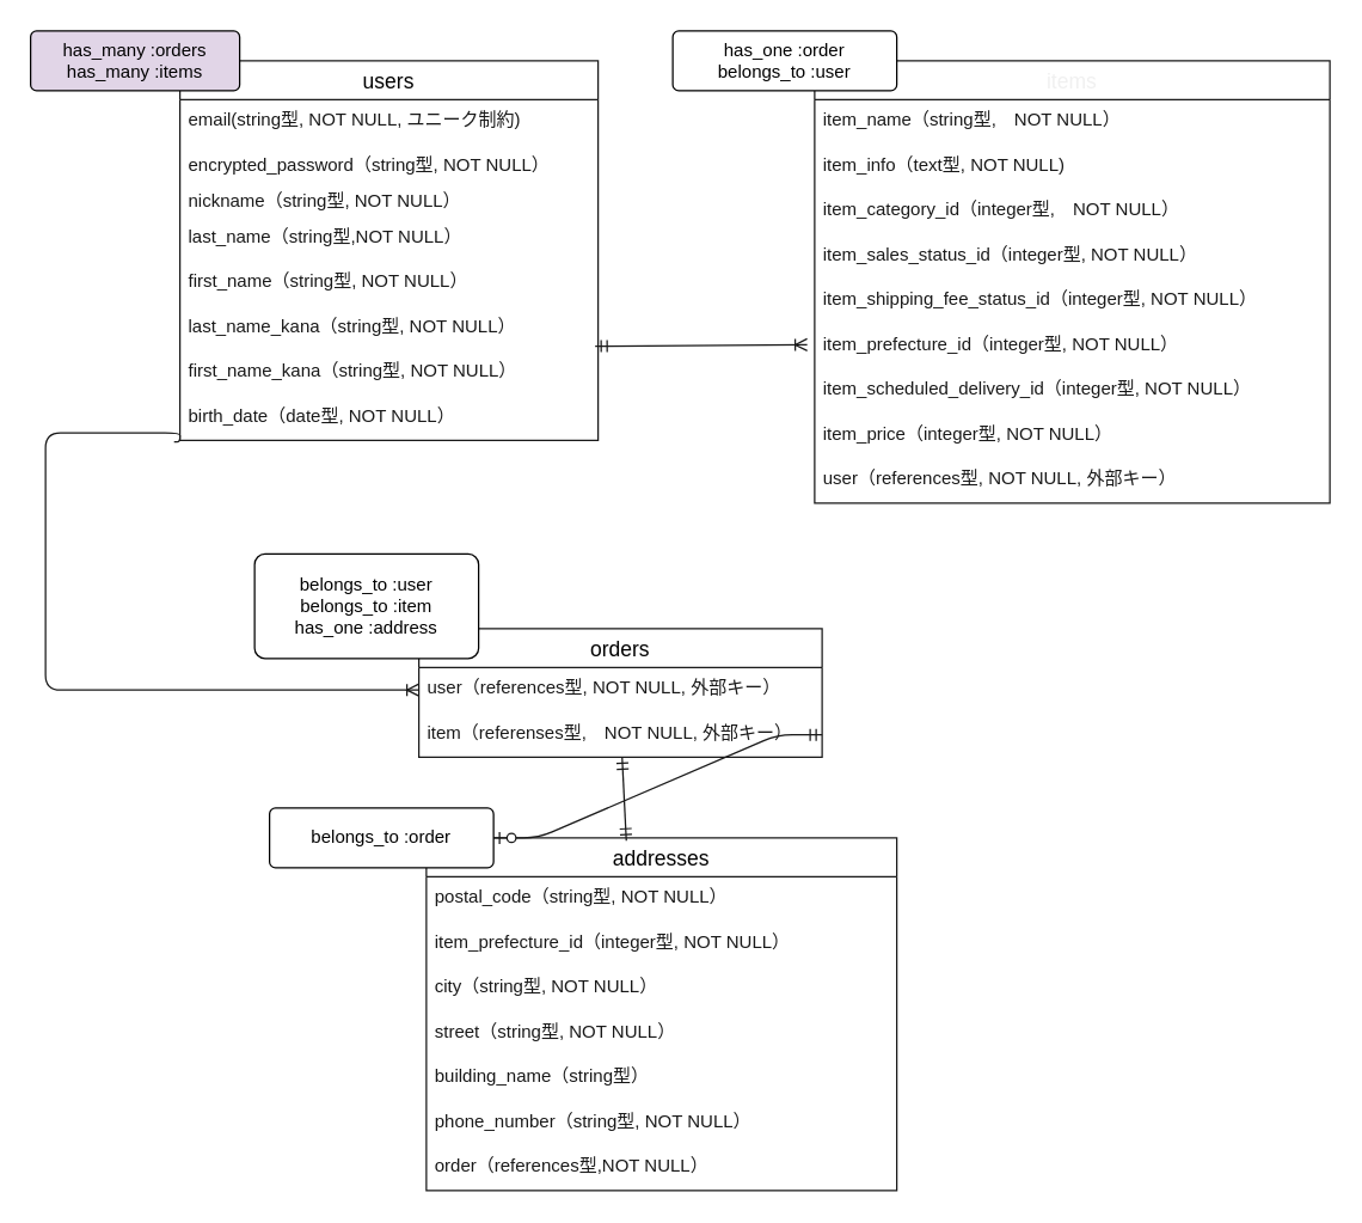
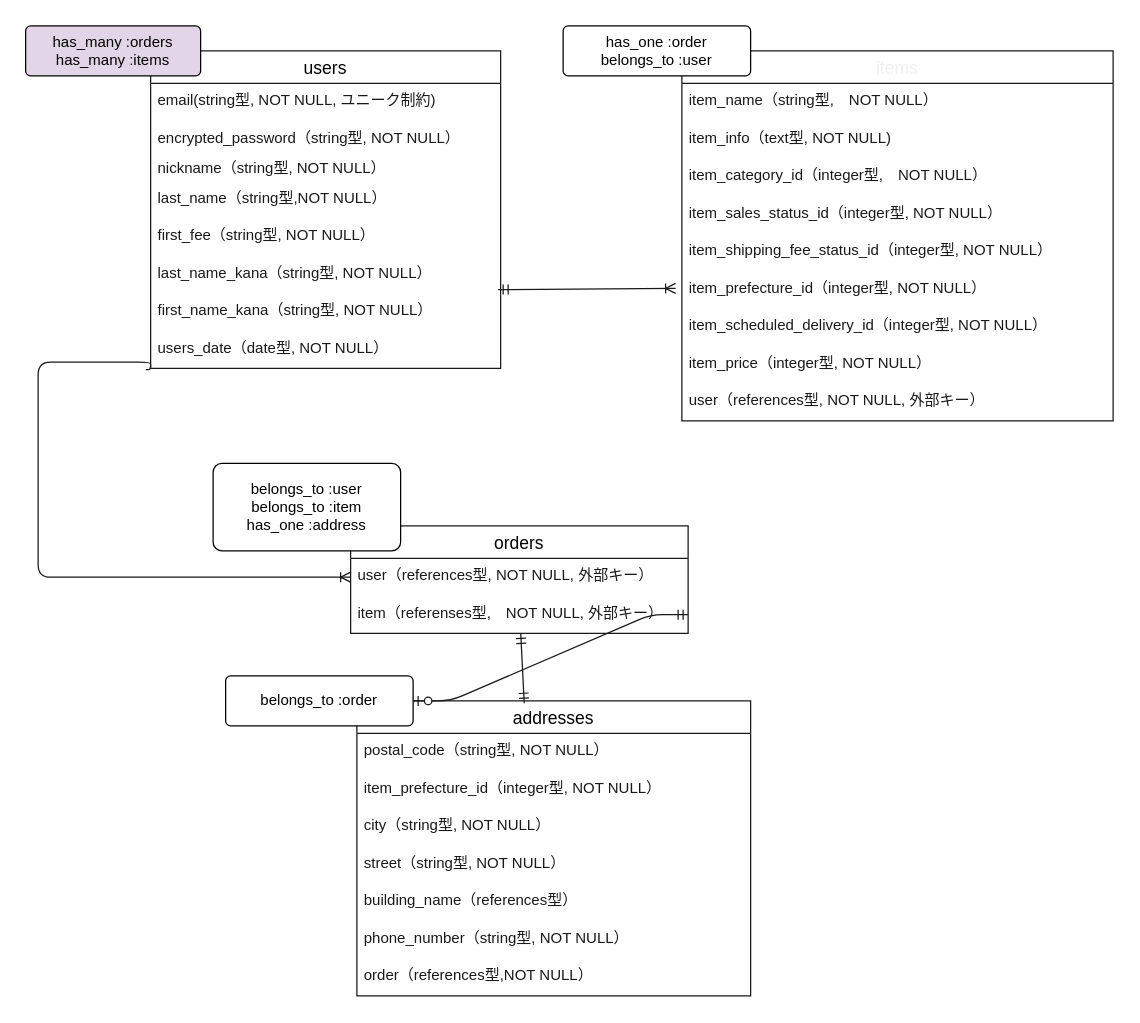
  <mxCell id="0" />
  <mxCell id="1" parent="0" />
  <mxCell id="2" value="users" style="swimlane;fontStyle=0;childLayout=stackLayout;horizontal=1;startSize=26;horizontalStack=0;resizeParent=1;resizeParentMax=0;resizeLast=0;collapsible=1;marginBottom=0;align=center;fontSize=14;strokeColor=#191919;" parent="1" vertex="1"><mxGeometry x="120" y="40" width="280" height="254" as="geometry" /></mxCell>
  <mxCell id="3" value="email(string型, NOT NULL, ユニーク制約)" style="text;strokeColor=none;fillColor=none;spacingLeft=4;spacingRight=4;overflow=hidden;rotatable=0;points=[[0,0.5],[1,0.5]];portConstraint=eastwest;fontSize=12;fontColor=#191919;" parent="2" vertex="1"><mxGeometry y="26" width="280" height="30" as="geometry" /></mxCell>
  <mxCell id="4" value="encrypted_password（string型, NOT NULL）" style="text;strokeColor=none;fillColor=none;spacingLeft=4;spacingRight=4;overflow=hidden;rotatable=0;points=[[0,0.5],[1,0.5]];portConstraint=eastwest;fontSize=12;fontColor=#191919;" parent="2" vertex="1"><mxGeometry y="56" width="280" height="24" as="geometry" /></mxCell>
  <mxCell id="5" value="nickname（string型, NOT NULL）" style="text;strokeColor=none;fillColor=none;spacingLeft=4;spacingRight=4;overflow=hidden;rotatable=0;points=[[0,0.5],[1,0.5]];portConstraint=eastwest;fontSize=12;fontColor=#191919;" parent="2" vertex="1"><mxGeometry y="80" width="280" height="24" as="geometry" /></mxCell>
  <mxCell id="6" value="last_name（string型,NOT NULL）" style="text;strokeColor=none;fillColor=none;spacingLeft=4;spacingRight=4;overflow=hidden;rotatable=0;points=[[0,0.5],[1,0.5]];portConstraint=eastwest;fontSize=12;fontColor=#191919;" parent="2" vertex="1"><mxGeometry y="104" width="280" height="30" as="geometry" /></mxCell>
- <mxCell id="7" value="first_name（string型, NOT NULL）" style="text;strokeColor=none;fillColor=none;spacingLeft=4;spacingRight=4;overflow=hidden;rotatable=0;points=[[0,0.5],[1,0.5]];portConstraint=eastwest;fontSize=12;fontColor=#191919;" parent="2" vertex="1"><mxGeometry y="134" width="280" height="30" as="geometry" /></mxCell>
+ <mxCell id="7" value="first_fee（string型, NOT NULL）" style="text;strokeColor=none;fillColor=none;spacingLeft=4;spacingRight=4;overflow=hidden;rotatable=0;points=[[0,0.5],[1,0.5]];portConstraint=eastwest;fontSize=12;fontColor=#191919;" parent="2" vertex="1"><mxGeometry y="134" width="280" height="30" as="geometry" /></mxCell>
  <mxCell id="8" value="last_name_kana（string型, NOT NULL）" style="text;strokeColor=none;fillColor=none;spacingLeft=4;spacingRight=4;overflow=hidden;rotatable=0;points=[[0,0.5],[1,0.5]];portConstraint=eastwest;fontSize=12;fontColor=#191919;" parent="2" vertex="1"><mxGeometry y="164" width="280" height="30" as="geometry" /></mxCell>
  <mxCell id="9" value="first_name_kana（string型, NOT NULL）" style="text;strokeColor=none;fillColor=none;spacingLeft=4;spacingRight=4;overflow=hidden;rotatable=0;points=[[0,0.5],[1,0.5]];portConstraint=eastwest;fontSize=12;fillStyle=dashed;fontColor=#191919;" parent="2" vertex="1"><mxGeometry y="194" width="280" height="30" as="geometry" /></mxCell>
- <mxCell id="10" value="birth_date（date型, NOT NULL）" style="text;strokeColor=none;fillColor=none;spacingLeft=4;spacingRight=4;overflow=hidden;rotatable=0;points=[[0,0.5],[1,0.5]];portConstraint=eastwest;fontSize=12;labelBorderColor=none;fillStyle=dashed;fontColor=#191919;" parent="2" vertex="1"><mxGeometry y="224" width="280" height="30" as="geometry" /></mxCell>
+ <mxCell id="10" value="users_date（date型, NOT NULL）" style="text;strokeColor=none;fillColor=none;spacingLeft=4;spacingRight=4;overflow=hidden;rotatable=0;points=[[0,0.5],[1,0.5]];portConstraint=eastwest;fontSize=12;labelBorderColor=none;fillStyle=dashed;fontColor=#191919;" parent="2" vertex="1"><mxGeometry y="224" width="280" height="30" as="geometry" /></mxCell>
  <mxCell id="11" value="items" style="swimlane;fontStyle=0;childLayout=stackLayout;horizontal=1;startSize=26;horizontalStack=0;resizeParent=1;resizeParentMax=0;resizeLast=0;collapsible=1;marginBottom=0;align=center;fontSize=14;fontColor=#F0F0F0;strokeColor=#191919;" parent="1" vertex="1"><mxGeometry x="545" y="40" width="345" height="296" as="geometry" /></mxCell>
  <mxCell id="12" value="item_name（string型,　NOT NULL）" style="text;strokeColor=none;fillColor=none;spacingLeft=4;spacingRight=4;overflow=hidden;rotatable=0;points=[[0,0.5],[1,0.5]];portConstraint=eastwest;fontSize=12;fontColor=#191919;" parent="11" vertex="1"><mxGeometry y="26" width="345" height="30" as="geometry" /></mxCell>
  <mxCell id="13" value="item_info（text型, NOT NULL)" style="text;strokeColor=none;fillColor=none;spacingLeft=4;spacingRight=4;overflow=hidden;rotatable=0;points=[[0,0.5],[1,0.5]];portConstraint=eastwest;fontSize=12;fontColor=#191919;" parent="11" vertex="1"><mxGeometry y="56" width="345" height="30" as="geometry" /></mxCell>
  <mxCell id="14" value="item_category_id（integer型,　NOT NULL）" style="text;strokeColor=none;fillColor=none;spacingLeft=4;spacingRight=4;overflow=hidden;rotatable=0;points=[[0,0.5],[1,0.5]];portConstraint=eastwest;fontSize=12;fontColor=#191919;" parent="11" vertex="1"><mxGeometry y="86" width="345" height="30" as="geometry" /></mxCell>
  <mxCell id="15" value="item_sales_status_id（integer型, NOT NULL）" style="text;strokeColor=none;fillColor=none;spacingLeft=4;spacingRight=4;overflow=hidden;rotatable=0;points=[[0,0.5],[1,0.5]];portConstraint=eastwest;fontSize=12;fontColor=#191919;" parent="11" vertex="1"><mxGeometry y="116" width="345" height="30" as="geometry" /></mxCell>
  <mxCell id="16" value="item_shipping_fee_status_id（integer型, NOT NULL）" style="text;strokeColor=none;fillColor=none;spacingLeft=4;spacingRight=4;overflow=hidden;rotatable=0;points=[[0,0.5],[1,0.5]];portConstraint=eastwest;fontSize=12;fontColor=#191919;" parent="11" vertex="1"><mxGeometry y="146" width="345" height="30" as="geometry" /></mxCell>
  <mxCell id="17" value="item_prefecture_id（integer型, NOT NULL）" style="text;strokeColor=none;fillColor=none;spacingLeft=4;spacingRight=4;overflow=hidden;rotatable=0;points=[[0,0.5],[1,0.5]];portConstraint=eastwest;fontSize=12;fontColor=#191919;" parent="11" vertex="1"><mxGeometry y="176" width="345" height="30" as="geometry" /></mxCell>
  <mxCell id="18" value="item_scheduled_delivery_id（integer型, NOT NULL）" style="text;strokeColor=none;fillColor=none;spacingLeft=4;spacingRight=4;overflow=hidden;rotatable=0;points=[[0,0.5],[1,0.5]];portConstraint=eastwest;fontSize=12;fontColor=#191919;" parent="11" vertex="1"><mxGeometry y="206" width="345" height="30" as="geometry" /></mxCell>
  <mxCell id="19" value="item_price（integer型, NOT NULL）" style="text;strokeColor=none;fillColor=none;spacingLeft=4;spacingRight=4;overflow=hidden;rotatable=0;points=[[0,0.5],[1,0.5]];portConstraint=eastwest;fontSize=12;fontColor=#191919;" parent="11" vertex="1"><mxGeometry y="236" width="345" height="30" as="geometry" /></mxCell>
  <mxCell id="20" value="user（references型, NOT NULL, 外部キー）" style="text;strokeColor=none;fillColor=none;spacingLeft=4;spacingRight=4;overflow=hidden;rotatable=0;points=[[0,0.5],[1,0.5]];portConstraint=eastwest;fontSize=12;fontColor=#191919;" parent="11" vertex="1"><mxGeometry y="266" width="345" height="30" as="geometry" /></mxCell>
  <mxCell id="21" value="orders" style="swimlane;fontStyle=0;childLayout=stackLayout;horizontal=1;startSize=26;horizontalStack=0;resizeParent=1;resizeParentMax=0;resizeLast=0;collapsible=1;marginBottom=0;align=center;fontSize=14;labelBorderColor=none;strokeColor=#191919;" parent="1" vertex="1"><mxGeometry x="280" y="420" width="270" height="86" as="geometry" /></mxCell>
  <mxCell id="22" value="user（references型, NOT NULL, 外部キー）" style="text;strokeColor=none;fillColor=none;spacingLeft=4;spacingRight=4;overflow=hidden;rotatable=0;points=[[0,0.5],[1,0.5]];portConstraint=eastwest;fontSize=12;fontColor=#191919;" parent="21" vertex="1"><mxGeometry y="26" width="270" height="30" as="geometry" /></mxCell>
  <mxCell id="23" value="item（referenses型,　NOT NULL, 外部キー）" style="text;strokeColor=none;fillColor=none;spacingLeft=4;spacingRight=4;overflow=hidden;rotatable=0;points=[[0,0.5],[1,0.5]];portConstraint=eastwest;fontSize=12;fontColor=#191919;" parent="21" vertex="1"><mxGeometry y="56" width="270" height="30" as="geometry" /></mxCell>
  <mxCell id="24" value="addresses" style="swimlane;fontStyle=0;childLayout=stackLayout;horizontal=1;startSize=26;horizontalStack=0;resizeParent=1;resizeParentMax=0;resizeLast=0;collapsible=1;marginBottom=0;align=center;fontSize=14;strokeColor=#191919;" parent="1" vertex="1"><mxGeometry x="285" y="560" width="315" height="236" as="geometry" /></mxCell>
  <mxCell id="25" value="postal_code（string型, NOT NULL）" style="text;strokeColor=none;fillColor=none;spacingLeft=4;spacingRight=4;overflow=hidden;rotatable=0;points=[[0,0.5],[1,0.5]];portConstraint=eastwest;fontSize=12;fontColor=#191919;" parent="24" vertex="1"><mxGeometry y="26" width="315" height="30" as="geometry" /></mxCell>
  <mxCell id="26" value="item_prefecture_id（integer型, NOT NULL）" style="text;strokeColor=none;fillColor=none;spacingLeft=4;spacingRight=4;overflow=hidden;rotatable=0;points=[[0,0.5],[1,0.5]];portConstraint=eastwest;fontSize=12;fontColor=#191919;" parent="24" vertex="1"><mxGeometry y="56" width="315" height="30" as="geometry" /></mxCell>
  <mxCell id="27" value="city（string型, NOT NULL）" style="text;strokeColor=none;fillColor=none;spacingLeft=4;spacingRight=4;overflow=hidden;rotatable=0;points=[[0,0.5],[1,0.5]];portConstraint=eastwest;fontSize=12;fontColor=#191919;" parent="24" vertex="1"><mxGeometry y="86" width="315" height="30" as="geometry" /></mxCell>
  <mxCell id="28" value="street（string型, NOT NULL）" style="text;strokeColor=none;fillColor=none;spacingLeft=4;spacingRight=4;overflow=hidden;rotatable=0;points=[[0,0.5],[1,0.5]];portConstraint=eastwest;fontSize=12;fontColor=#191919;" parent="24" vertex="1"><mxGeometry y="116" width="315" height="30" as="geometry" /></mxCell>
- <mxCell id="29" value="building_name（string型）" style="text;strokeColor=none;fillColor=none;spacingLeft=4;spacingRight=4;overflow=hidden;rotatable=0;points=[[0,0.5],[1,0.5]];portConstraint=eastwest;fontSize=12;fontColor=#191919;" parent="24" vertex="1"><mxGeometry y="146" width="315" height="30" as="geometry" /></mxCell>
+ <mxCell id="29" value="building_name（references型）" style="text;strokeColor=none;fillColor=none;spacingLeft=4;spacingRight=4;overflow=hidden;rotatable=0;points=[[0,0.5],[1,0.5]];portConstraint=eastwest;fontSize=12;fontColor=#191919;" parent="24" vertex="1"><mxGeometry y="146" width="315" height="30" as="geometry" /></mxCell>
  <mxCell id="30" value="phone_number（string型, NOT NULL）" style="text;strokeColor=none;fillColor=none;spacingLeft=4;spacingRight=4;overflow=hidden;rotatable=0;points=[[0,0.5],[1,0.5]];portConstraint=eastwest;fontSize=12;fontColor=#191919;" parent="24" vertex="1"><mxGeometry y="176" width="315" height="30" as="geometry" /></mxCell>
  <mxCell id="31" value="order（references型,NOT NULL）" style="text;strokeColor=none;fillColor=none;spacingLeft=4;spacingRight=4;overflow=hidden;rotatable=0;points=[[0,0.5],[1,0.5]];portConstraint=eastwest;fontSize=12;fontColor=#191919;" parent="24" vertex="1"><mxGeometry y="206" width="315" height="30" as="geometry" /></mxCell>
  <mxCell id="32" value="" style="edgeStyle=entityRelationEdgeStyle;fontSize=12;html=1;endArrow=ERzeroToOne;startArrow=ERmandOne;exitX=1;exitY=0.5;exitDx=0;exitDy=0;fontColor=#191919;labelBackgroundColor=none;strokeColor=#191919;" parent="1" source="23" target="35" edge="1"><mxGeometry width="100" height="100" relative="1" as="geometry"><mxPoint x="570" y="460" as="sourcePoint" /><mxPoint x="410" y="350" as="targetPoint" /></mxGeometry></mxCell>
  <mxCell id="33" value="" style="fontSize=12;html=1;endArrow=ERmandOne;startArrow=ERmandOne;entryX=0.504;entryY=1;entryDx=0;entryDy=0;exitX=0.425;exitY=0.008;exitDx=0;exitDy=0;entryPerimeter=0;exitPerimeter=0;fontColor=#191919;labelBackgroundColor=none;strokeColor=#191919;" parent="1" source="24" target="23" edge="1"><mxGeometry width="100" height="100" relative="1" as="geometry"><mxPoint x="410" y="660" as="sourcePoint" /><mxPoint x="402.04" y="576" as="targetPoint" /></mxGeometry></mxCell>
  <mxCell id="34" value="belongs_to :user&lt;br&gt;belongs_to :item&lt;br&gt;has_one :address" style="rounded=1;arcSize=10;whiteSpace=wrap;html=1;align=center;" parent="1" vertex="1"><mxGeometry x="170" y="370" width="150" height="70" as="geometry" /></mxCell>
  <mxCell id="35" value="belongs_to :order" style="rounded=1;arcSize=10;whiteSpace=wrap;html=1;align=center;" parent="1" vertex="1"><mxGeometry x="180" y="540" width="150" height="40" as="geometry" /></mxCell>
  <mxCell id="36" value="has_one :order&lt;br&gt;belongs_to :user" style="rounded=1;arcSize=10;whiteSpace=wrap;html=1;align=center;" parent="1" vertex="1"><mxGeometry x="450" y="20" width="150" height="40" as="geometry" /></mxCell>
  <mxCell id="37" value="has_many :orders&lt;br&gt;has_many :items" style="rounded=1;arcSize=10;whiteSpace=wrap;html=1;align=center;fillColor=#e1d5e7;" parent="1" vertex="1"><mxGeometry x="20" y="20" width="140" height="40" as="geometry" /></mxCell>
  <mxCell id="38" value="" style="fontSize=12;html=1;endArrow=ERoneToMany;startArrow=ERmandOne;fontColor=#191919;exitX=0.993;exitY=-0.1;exitDx=0;exitDy=0;labelBackgroundColor=none;strokeColor=#191919;exitPerimeter=0;" parent="1" source="9" edge="1"><mxGeometry width="100" height="100" relative="1" as="geometry"><mxPoint x="410" y="420" as="sourcePoint" /><mxPoint x="540" y="230" as="targetPoint" /></mxGeometry></mxCell>
  <mxCell id="39" value="" style="edgeStyle=orthogonalEdgeStyle;fontSize=12;html=1;endArrow=ERoneToMany;fontColor=#F0F0F0;exitX=-0.014;exitY=1.033;exitDx=0;exitDy=0;entryX=0;entryY=0.5;entryDx=0;entryDy=0;strokeColor=#191919;exitPerimeter=0;" parent="1" source="10" target="22" edge="1"><mxGeometry width="100" height="100" relative="1" as="geometry"><mxPoint x="130" y="289" as="sourcePoint" /><mxPoint x="510" y="320" as="targetPoint" /><Array as="points"><mxPoint x="120" y="295" /><mxPoint x="120" y="289" /><mxPoint x="30" y="289" /><mxPoint x="30" y="461" /></Array></mxGeometry></mxCell>
